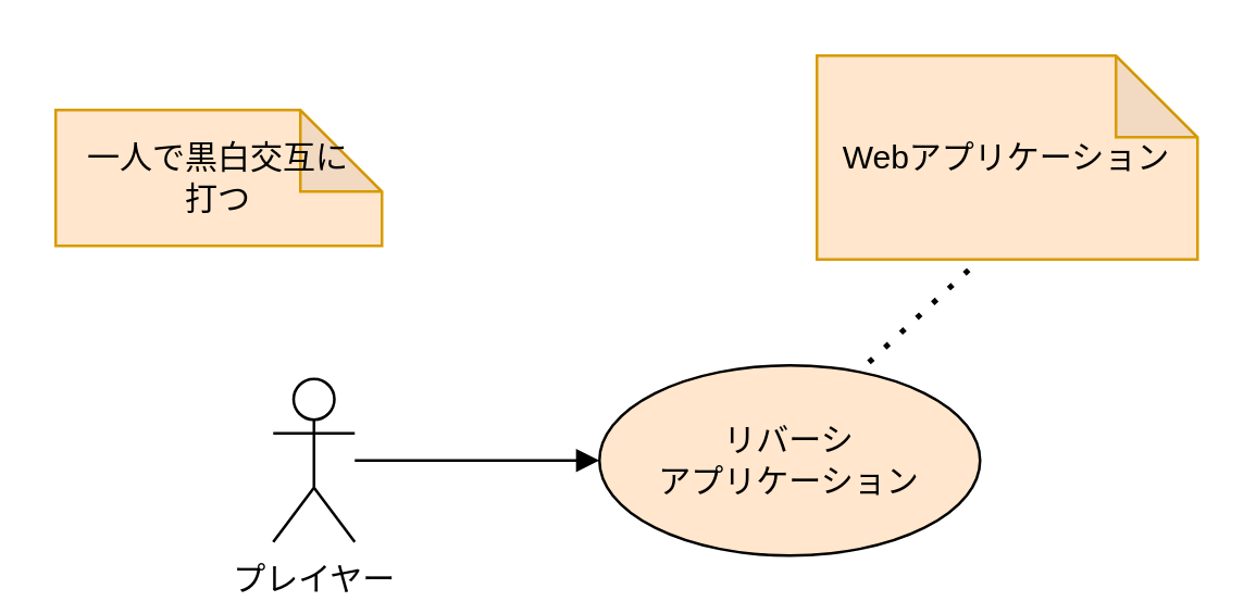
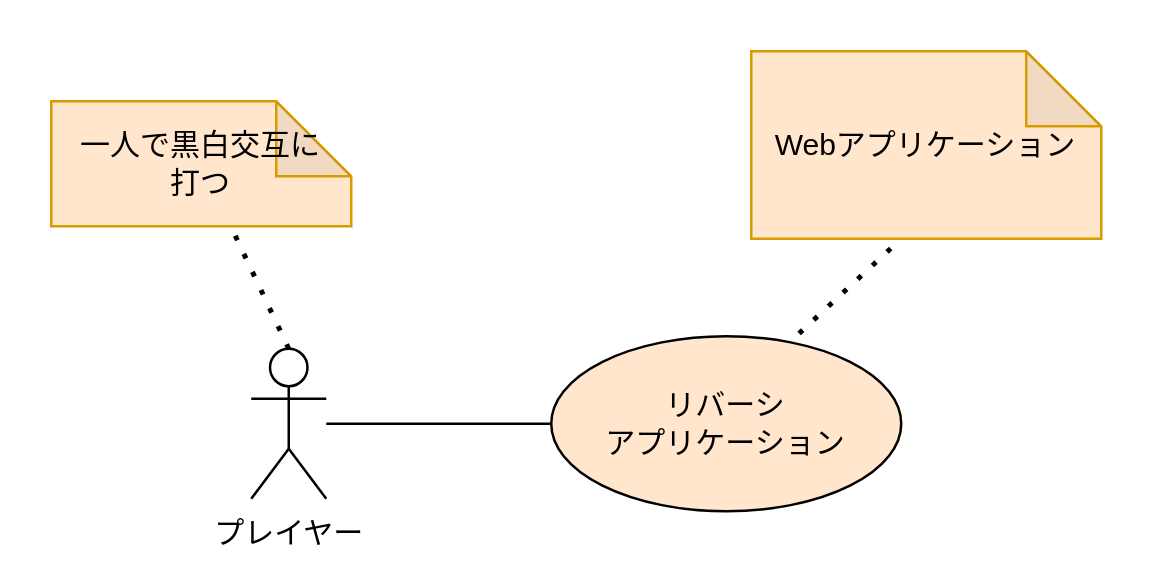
  <mxCell id="0" />
  <mxCell id="1" parent="0" />
  <mxCell id="2" value="リバーシ&lt;br&gt;アプリケーション" style="ellipse;whiteSpace=wrap;html=1;flipH=1;flipV=0;fillColor=#ffe6cc;" vertex="1" parent="1"><mxGeometry x="220" y="134" width="140" height="70" as="geometry" /></mxCell>
  <mxCell id="3" value="プレイヤー" style="shape=umlActor;verticalLabelPosition=bottom;verticalAlign=top;html=1;flipH=1;flipV=0;" vertex="1" parent="1"><mxGeometry x="100" y="139" width="30" height="60" as="geometry" /></mxCell>
- <mxCell id="4" value="" style="endArrow=block;html=1;entryX=0;entryY=0.5;entryDx=0;entryDy=0;" edge="1" parent="1" source="3" target="2"><mxGeometry relative="1" as="geometry"><mxPoint x="140" y="169" as="sourcePoint" /><mxPoint x="260" y="180" as="targetPoint" /></mxGeometry></mxCell>
+ <mxCell id="4" value="" style="endArrow=none;html=1;entryX=0;entryY=0.5;entryDx=0;entryDy=0;" edge="1" parent="1" source="3" target="2"><mxGeometry relative="1" as="geometry"><mxPoint x="140" y="169" as="sourcePoint" /><mxPoint x="260" y="180" as="targetPoint" /></mxGeometry></mxCell>
  <mxCell id="5" value="Webアプリケーション" style="shape=note;whiteSpace=wrap;html=1;backgroundOutline=1;darkOpacity=0.05;direction=east;fillColor=#ffe6cc;strokeColor=#d79b00;" vertex="1" parent="1"><mxGeometry x="300" y="20" width="140" height="75" as="geometry" /></mxCell>
  <mxCell id="6" value="" style="endArrow=none;dashed=1;html=1;dashPattern=1 3;strokeWidth=2;exitX=0.292;exitY=-0.016;exitDx=0;exitDy=0;exitPerimeter=0;" edge="1" parent="1" source="2"><mxGeometry width="50" height="50" relative="1" as="geometry"><mxPoint x="310" y="145" as="sourcePoint" /><mxPoint x="360" y="95" as="targetPoint" /></mxGeometry></mxCell>
  <mxCell id="7" value="一人で黒白交互に&lt;br&gt;打つ" style="shape=note;whiteSpace=wrap;html=1;backgroundOutline=1;darkOpacity=0.05;direction=east;fillColor=#ffe6cc;strokeColor=#d79b00;" vertex="1" parent="1"><mxGeometry x="20" y="40" width="120" height="50" as="geometry" /></mxCell>
+ <mxCell id="8" value="" style="endArrow=none;dashed=1;html=1;dashPattern=1 3;strokeWidth=2;exitX=0.5;exitY=0;exitDx=0;exitDy=0;exitPerimeter=0;" edge="1" parent="1" source="3" target="7"><mxGeometry width="50" height="50" relative="1" as="geometry"><mxPoint x="170" y="120" as="sourcePoint" /><mxPoint x="230.88" y="90" as="targetPoint" /></mxGeometry></mxCell>
